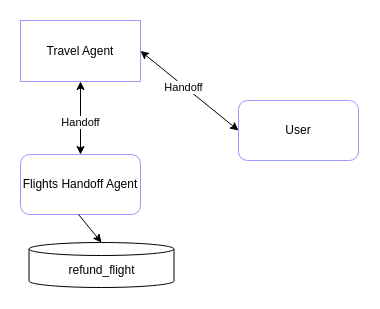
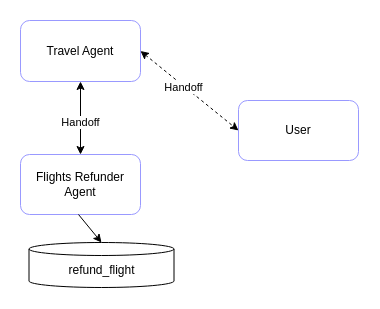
  <mxCell id="0" />
  <mxCell id="1" parent="0" />
- <mxCell id="2" value="Travel Agent" style="whiteSpace=wrap;html=1;strokeColor=#9999FF;gradientColor=default;fillColor=none;rounded=0;" parent="1" vertex="1"><mxGeometry x="20" y="20" width="120" height="61" as="geometry" /></mxCell>
+ <mxCell id="2" value="Travel Agent" style="rounded=1;whiteSpace=wrap;html=1;strokeColor=#9999FF;gradientColor=default;fillColor=none;" parent="1" vertex="1"><mxGeometry x="20" y="20" width="120" height="61" as="geometry" /></mxCell>
  <mxCell id="3" value="User" style="rounded=1;whiteSpace=wrap;html=1;strokeColor=#9999FF;gradientColor=default;fillColor=none;" parent="1" vertex="1"><mxGeometry x="238" y="100" width="120" height="60" as="geometry" /></mxCell>
- <mxCell id="4" value="&lt;div&gt;&lt;span data-darkreader-inline-bgcolor=&quot;&quot; style=&quot;background-color: initial; --darkreader-inline-bgcolor: initial;&quot;&gt;Flights Handoff Agent&lt;/span&gt;&lt;/div&gt;" style="rounded=1;whiteSpace=wrap;html=1;strokeColor=#9999FF;gradientColor=default;fillColor=none;" parent="1" vertex="1"><mxGeometry x="20" y="154" width="120" height="60" as="geometry" /></mxCell>
+ <mxCell id="4" value="&lt;div&gt;&lt;span data-darkreader-inline-bgcolor=&quot;&quot; style=&quot;background-color: initial; --darkreader-inline-bgcolor: initial;&quot;&gt;Flights Refunder Agent&lt;/span&gt;&lt;/div&gt;" style="rounded=1;whiteSpace=wrap;html=1;strokeColor=#9999FF;gradientColor=default;fillColor=none;" parent="1" vertex="1"><mxGeometry x="20" y="154" width="120" height="60" as="geometry" /></mxCell>
  <mxCell id="5" value="" style="endArrow=classic;startArrow=classic;html=1;rounded=0;entryX=0.5;entryY=1;entryDx=0;entryDy=0;" parent="1" source="4" target="2" edge="1"><mxGeometry width="50" height="50" relative="1" as="geometry"><mxPoint x="118" y="200" as="sourcePoint" /><mxPoint x="168" y="150" as="targetPoint" /></mxGeometry></mxCell>
  <mxCell id="6" value="Handoff" style="edgeLabel;html=1;align=center;verticalAlign=middle;resizable=0;points=[];" parent="5" vertex="1" connectable="0"><mxGeometry x="-0.065" y="1" relative="1" as="geometry"><mxPoint y="1" as="offset" /></mxGeometry></mxCell>
- <mxCell id="7" value="" style="endArrow=classic;startArrow=classic;html=1;rounded=0;exitX=1;exitY=0.5;exitDx=0;exitDy=0;entryX=0;entryY=0.5;entryDx=0;entryDy=0;" parent="1" source="2" target="3" edge="1"><mxGeometry width="50" height="50" relative="1" as="geometry"><mxPoint x="118" y="200" as="sourcePoint" /><mxPoint x="168" y="150" as="targetPoint" /></mxGeometry></mxCell>
+ <mxCell id="7" value="" style="endArrow=classic;startArrow=classic;html=1;rounded=0;exitX=1;exitY=0.5;exitDx=0;exitDy=0;entryX=0;entryY=0.5;entryDx=0;entryDy=0;dashed=1;" parent="1" source="2" target="3" edge="1"><mxGeometry width="50" height="50" relative="1" as="geometry"><mxPoint x="118" y="200" as="sourcePoint" /><mxPoint x="168" y="150" as="targetPoint" /></mxGeometry></mxCell>
  <mxCell id="8" value="Handoff" style="edgeLabel;html=1;align=center;verticalAlign=middle;resizable=0;points=[];" parent="7" vertex="1" connectable="0"><mxGeometry x="-0.107" y="-1" relative="1" as="geometry"><mxPoint as="offset" /></mxGeometry></mxCell>
  <mxCell id="9" value="refund_flight" style="shape=cylinder3;whiteSpace=wrap;html=1;boundedLbl=1;backgroundOutline=1;size=6.5;" parent="1" vertex="1"><mxGeometry x="28.5" y="242" width="145" height="45" as="geometry" /></mxCell>
  <mxCell id="10" value="" style="endArrow=classic;html=1;rounded=0;entryX=0.5;entryY=0;entryDx=0;entryDy=0;entryPerimeter=0;" parent="1" target="9" edge="1"><mxGeometry width="50" height="50" relative="1" as="geometry"><mxPoint x="78" y="214" as="sourcePoint" /><mxPoint x="128" y="164" as="targetPoint" /></mxGeometry></mxCell>
